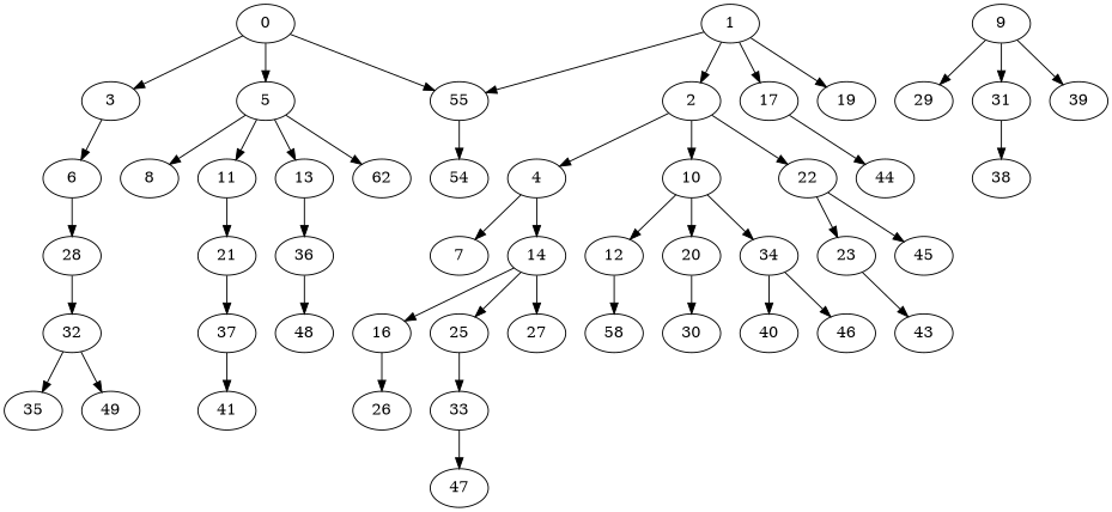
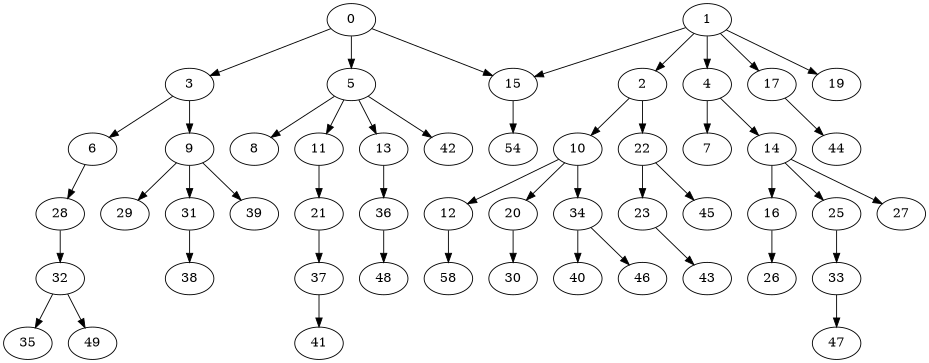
  digraph {
    0
    3
    5
-   15 [label=55]
+   15
    1
    2
    4
    17
    19
    6
    9
    8
    11
    13
-   42 [label=62]
+   42
    10
    22
    7
    14
    n20 [label=54]
    44
    28
    29
    31
    39
    21
    36
    12
    20
    34
    23
    45
    16
    25
    27
    n36 [label=58]
    30
    40
    46
    43
    32
    38
    26
    33
    37
    48
    35
    49
    41
    47
    0 -> 3
    0 -> 5
    0 -> 15
    3 -> 6
+   3 -> 9
    5 -> 8
    5 -> 11
    5 -> 13
    5 -> 42
    15 -> n20
    1 -> 15
    1 -> 2
-   2 -> 4
+   1 -> 4
    1 -> 17
    1 -> 19
    2 -> 10
    2 -> 22
    4 -> 7
    4 -> 14
    17 -> 44
    6 -> 28
    9 -> 29
    9 -> 31
    9 -> 39
    11 -> 21
    13 -> 36
    10 -> 12
    10 -> 20
    10 -> 34
    22 -> 23
    22 -> 45
    14 -> 16
    14 -> 25
    14 -> 27
    28 -> 32
    31 -> 38
    21 -> 37
    36 -> 48
    12 -> n36
    20 -> 30
    34 -> 40
    34 -> 46
    23 -> 43
    16 -> 26
    25 -> 33
    32 -> 35
    32 -> 49
    33 -> 47
    37 -> 41
  }
